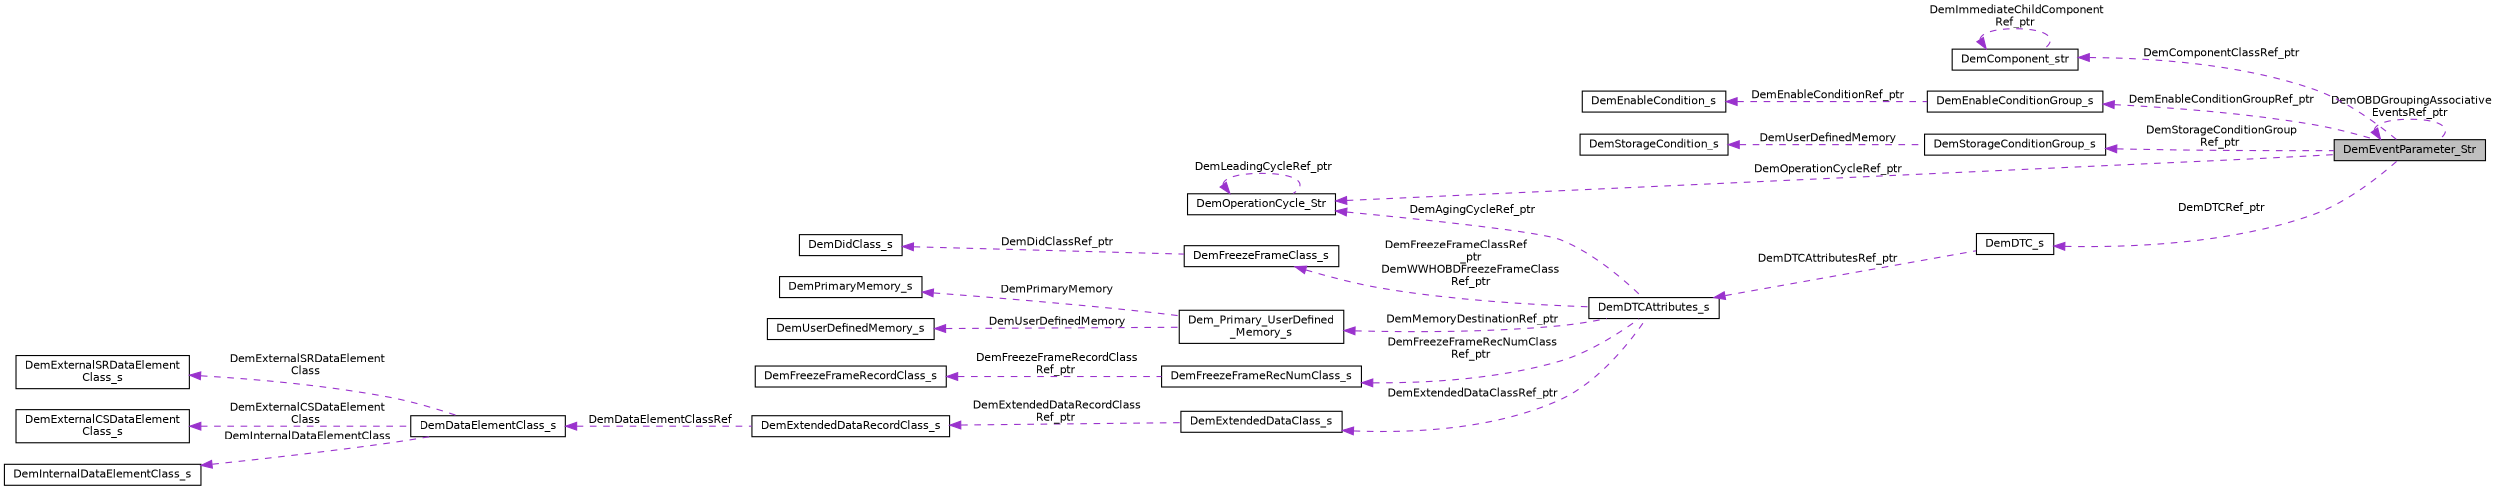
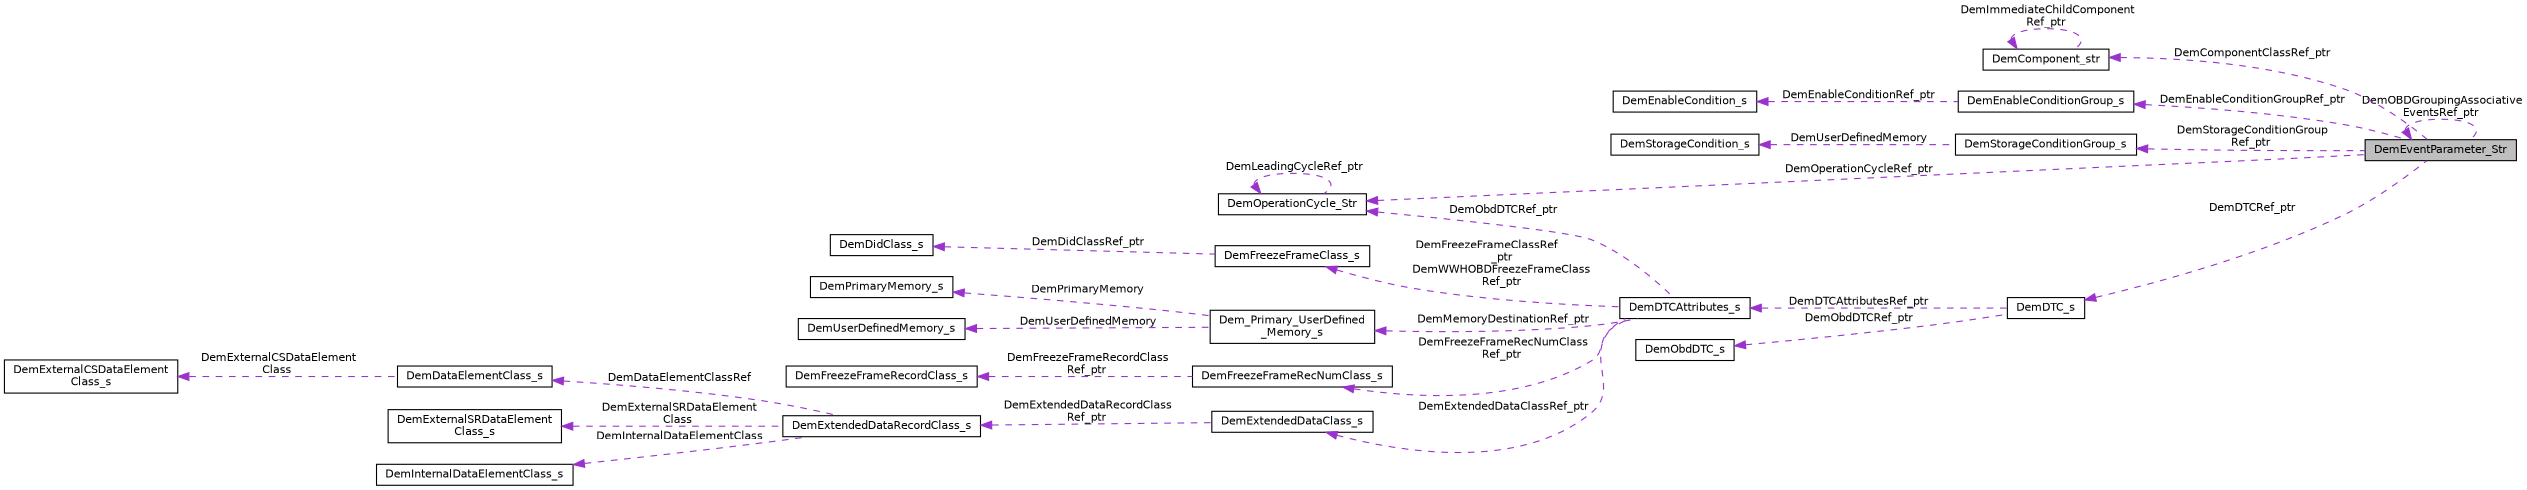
  digraph {
    rankdir=LR
    node [color=black fillcolor=white fontname=Helvetica fontsize=10 shape=record style=filled]
    edge [color=darkorchid3 dir=back fontname=Helvetica fontsize=10 labelfontname=Helvetica labelfontsize=10 style=dashed]
    n1 [fillcolor=grey75 fontcolor=black height=0.2 label=DemEventParameter_Str width=0.4]
    n2 [height=0.2 label=DemComponent_str width=0.4]
    n3 [height=0.2 label=DemEnableConditionGroup_s width=0.4]
    n4 [height=0.2 label=DemEnableCondition_s width=0.4]
    n5 [height=0.2 label=DemStorageConditionGroup_s width=0.4]
    n6 [height=0.2 label=DemStorageCondition_s width=0.4]
    n7 [height=0.2 label=DemOperationCycle_Str width=0.4]
    n8 [height=0.2 label=DemDTCAttributes_s width=0.4]
    n9 [height=0.2 label=DemDTC_s width=0.4]
+   n10 [height=0.2 label=DemObdDTC_s width=0.4]
    n11 [height=0.2 label=DemFreezeFrameClass_s width=0.4]
    n12 [height=0.2 label=DemDidClass_s width=0.4]
    n13 [height=0.2 label="Dem_Primary_UserDefined\l_Memory_s" width=0.4]
    n14 [height=0.2 label=DemPrimaryMemory_s width=0.4]
    n15 [height=0.2 label=DemUserDefinedMemory_s width=0.4]
    n16 [height=0.2 label=DemFreezeFrameRecNumClass_s width=0.4]
    n17 [height=0.2 label=DemFreezeFrameRecordClass_s width=0.4]
    n18 [height=0.2 label=DemExtendedDataClass_s width=0.4]
    n19 [height=0.2 label=DemExtendedDataRecordClass_s width=0.4]
    n20 [height=0.2 label=DemDataElementClass_s width=0.4]
    n21 [height=0.2 label="DemExternalSRDataElement\lClass_s" width=0.4]
    n22 [height=0.2 label="DemExternalCSDataElement\lClass_s" width=0.4]
    n23 [height=0.2 label=DemInternalDataElementClass_s width=0.4]
    n1 -> n1 [label=" DemOBDGroupingAssociative\lEventsRef_ptr"]
    n2 -> n1 [label=" DemComponentClassRef_ptr"]
    n2 -> n2 [label=" DemImmediateChildComponent\lRef_ptr"]
    n3 -> n1 [label=" DemEnableConditionGroupRef_ptr"]
    n4 -> n3 [label=" DemEnableConditionRef_ptr"]
    n5 -> n1 [label=" DemStorageConditionGroup\lRef_ptr"]
    n6 -> n5 [label=" DemUserDefinedMemory"]
    n7 -> n1 [label=" DemOperationCycleRef_ptr"]
    n7 -> n7 [label=" DemLeadingCycleRef_ptr"]
-   n7 -> n8 [label=" DemAgingCycleRef_ptr"]
+   n7 -> n8 [label=" DemObdDTCRef_ptr"]
    n8 -> n9 [label=" DemDTCAttributesRef_ptr"]
    n9 -> n1 [label=" DemDTCRef_ptr"]
+   n10 -> n9 [label=" DemObdDTCRef_ptr"]
    n11 -> n8 [label=" DemFreezeFrameClassRef\l_ptr\nDemWWHOBDFreezeFrameClass\lRef_ptr"]
    n12 -> n11 [label=" DemDidClassRef_ptr"]
    n13 -> n8 [label=" DemMemoryDestinationRef_ptr"]
    n14 -> n13 [label=" DemPrimaryMemory"]
    n15 -> n13 [label=" DemUserDefinedMemory"]
    n16 -> n8 [label=" DemFreezeFrameRecNumClass\lRef_ptr"]
    n17 -> n16 [label=" DemFreezeFrameRecordClass\lRef_ptr"]
    n18 -> n8 [label=" DemExtendedDataClassRef_ptr"]
    n19 -> n18 [label=" DemExtendedDataRecordClass\lRef_ptr"]
    n20 -> n19 [label=" DemDataElementClassRef"]
-   n21 -> n20 [label=" DemExternalSRDataElement\lClass"]
+   n21 -> n19 [label=" DemExternalSRDataElement\lClass"]
    n22 -> n20 [label=" DemExternalCSDataElement\lClass"]
-   n23 -> n20 [label=" DemInternalDataElementClass"]
+   n23 -> n19 [label=" DemInternalDataElementClass"]
  }
